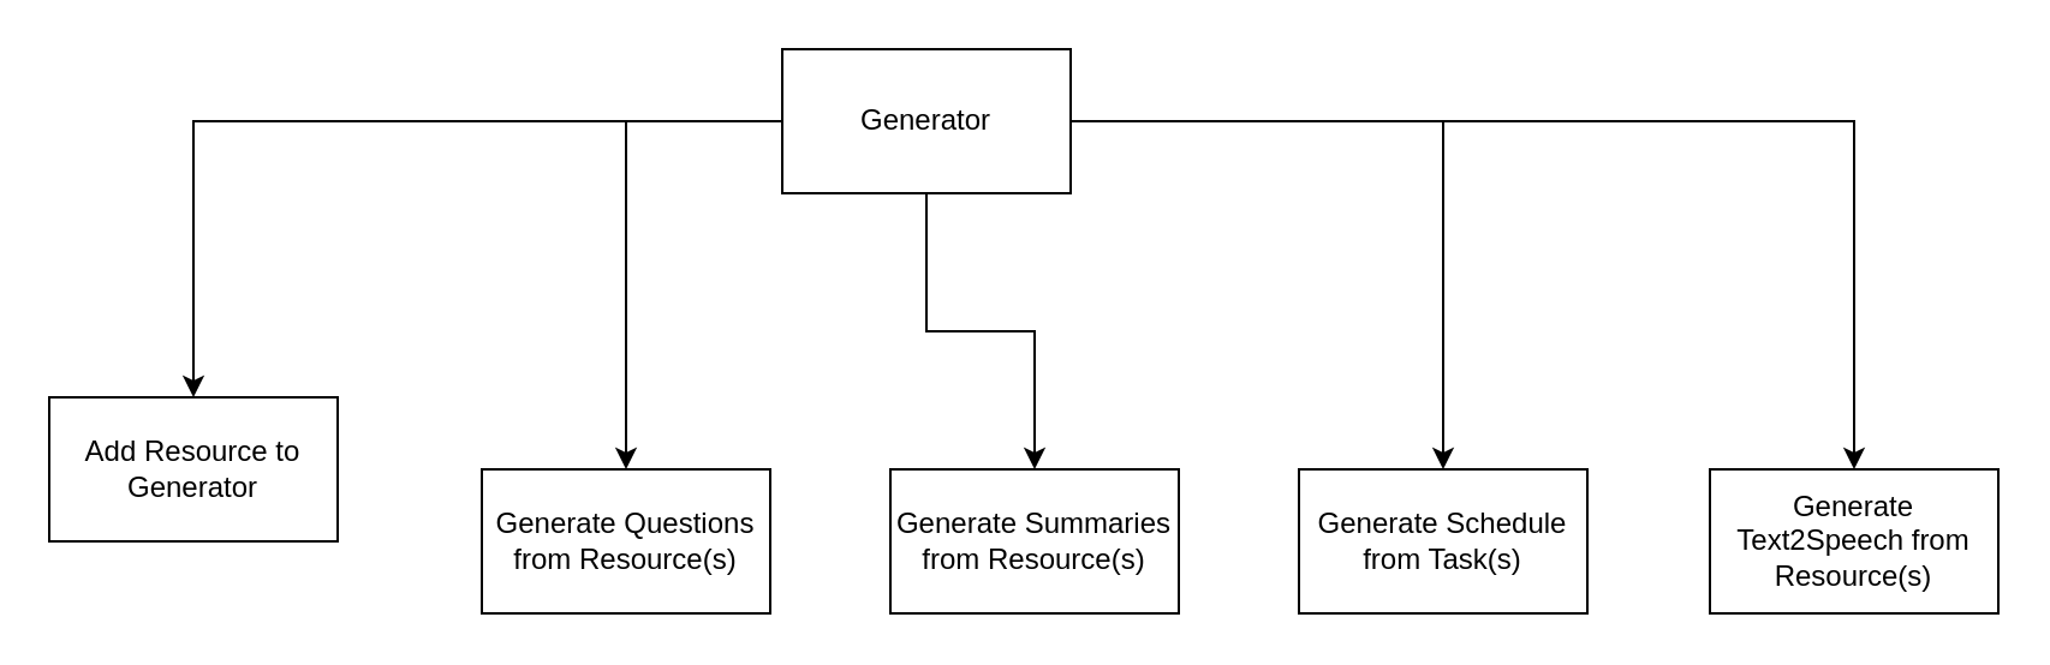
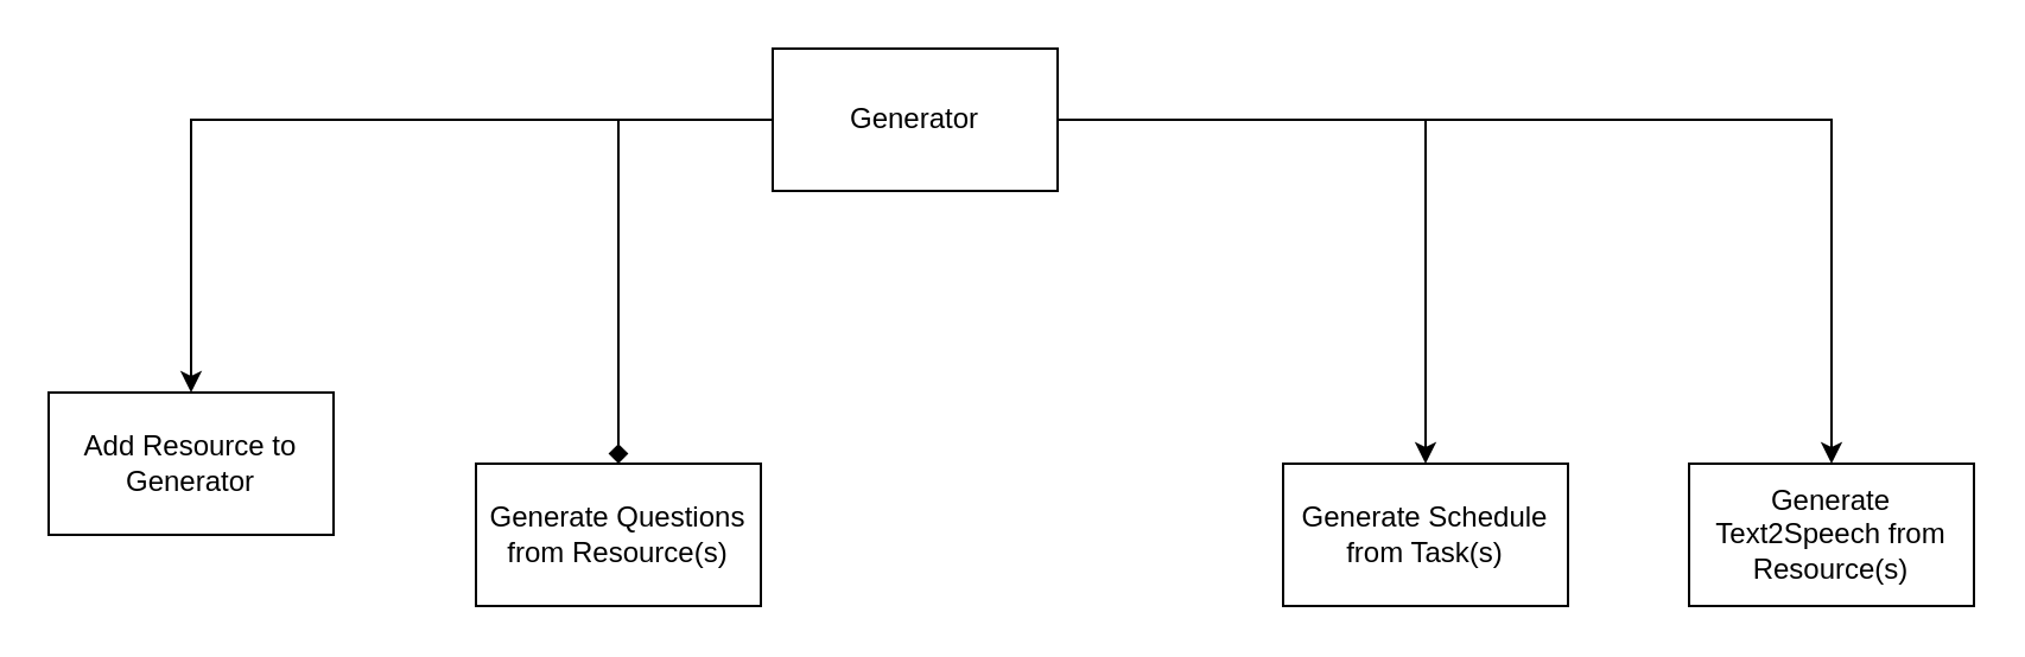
  <mxCell id="0" />
  <mxCell id="1" parent="0" />
  <mxCell id="2" style="edgeStyle=orthogonalEdgeStyle;rounded=0;orthogonalLoop=1;jettySize=auto;html=1;entryX=0.5;entryY=0;entryDx=0;entryDy=0;" edge="1" parent="1" source="7" target="8"><mxGeometry relative="1" as="geometry" /></mxCell>
- <mxCell id="3" style="edgeStyle=orthogonalEdgeStyle;rounded=0;orthogonalLoop=1;jettySize=auto;html=1;entryX=0.5;entryY=0;entryDx=0;entryDy=0;" edge="1" parent="1" source="7" target="9"><mxGeometry relative="1" as="geometry" /></mxCell>
- <mxCell id="4" style="edgeStyle=orthogonalEdgeStyle;rounded=0;orthogonalLoop=1;jettySize=auto;html=1;entryX=0.5;entryY=0;entryDx=0;entryDy=0;" edge="1" parent="1" source="7" target="10"><mxGeometry relative="1" as="geometry" /></mxCell>
+ <mxCell id="3" style="edgeStyle=orthogonalEdgeStyle;rounded=0;orthogonalLoop=1;jettySize=auto;html=1;entryX=0.5;entryY=0;entryDx=0;entryDy=0;endArrow=diamond;" edge="1" parent="1" source="7" target="9"><mxGeometry relative="1" as="geometry" /></mxCell>
  <mxCell id="5" style="edgeStyle=orthogonalEdgeStyle;rounded=0;orthogonalLoop=1;jettySize=auto;html=1;entryX=0.5;entryY=0;entryDx=0;entryDy=0;" edge="1" parent="1" source="7" target="11"><mxGeometry relative="1" as="geometry" /></mxCell>
  <mxCell id="6" style="edgeStyle=orthogonalEdgeStyle;rounded=0;orthogonalLoop=1;jettySize=auto;html=1;entryX=0.5;entryY=0;entryDx=0;entryDy=0;" edge="1" parent="1" source="7" target="12"><mxGeometry relative="1" as="geometry" /></mxCell>
  <mxCell id="7" value="Generator" style="rounded=0;whiteSpace=wrap;html=1;" vertex="1" parent="1"><mxGeometry x="325" y="20" width="120" height="60" as="geometry" /></mxCell>
  <mxCell id="8" value="Add Resource to Generator" style="rounded=0;whiteSpace=wrap;html=1;" vertex="1" parent="1"><mxGeometry x="20" y="165" width="120" height="60" as="geometry" /></mxCell>
  <mxCell id="9" value="Generate Questions from Resource(s)" style="rounded=0;whiteSpace=wrap;html=1;" vertex="1" parent="1"><mxGeometry x="200" y="195" width="120" height="60" as="geometry" /></mxCell>
- <mxCell id="10" value="Generate Summaries from Resource(s)" style="rounded=0;whiteSpace=wrap;html=1;" vertex="1" parent="1"><mxGeometry x="370" y="195" width="120" height="60" as="geometry" /></mxCell>
  <mxCell id="11" value="Generate Schedule from Task(s)" style="rounded=0;whiteSpace=wrap;html=1;" vertex="1" parent="1"><mxGeometry x="540" y="195" width="120" height="60" as="geometry" /></mxCell>
  <mxCell id="12" value="Generate Text2Speech from Resource(s)" style="rounded=0;whiteSpace=wrap;html=1;" vertex="1" parent="1"><mxGeometry x="711" y="195" width="120" height="60" as="geometry" /></mxCell>
